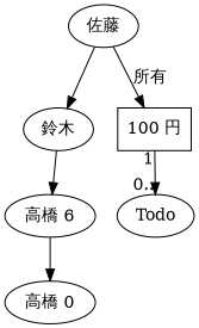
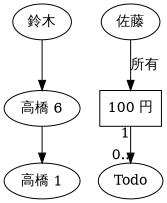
  digraph {
    n1 [label="高橋 6"]
-   n2 [label="高橋 0"]
+   n2 [label="高橋 1"]
    "佐藤"
    "鈴木"
    n5 [label="100 円" shape=box]
    Todo
    n1 -> n2
-   "佐藤" -> "鈴木"
    "佐藤" -> n5 [label="所有"]
    "鈴木" -> n1
    n5 -> Todo [headlabel="0.." taillabel=1]
  }
